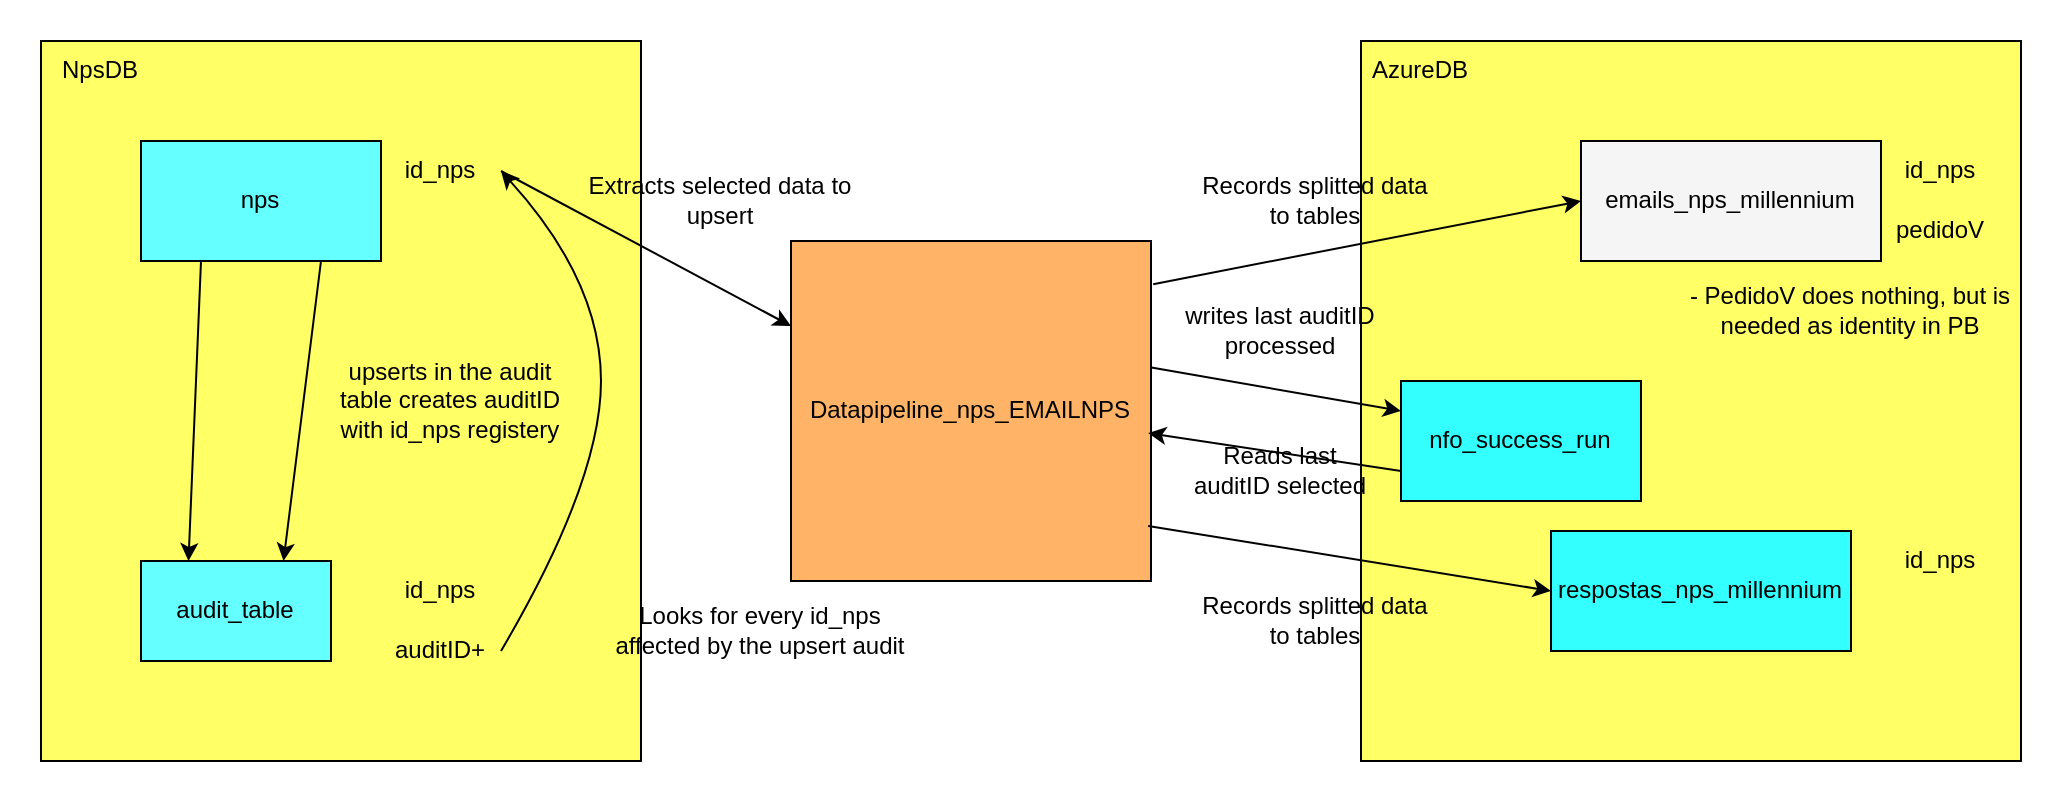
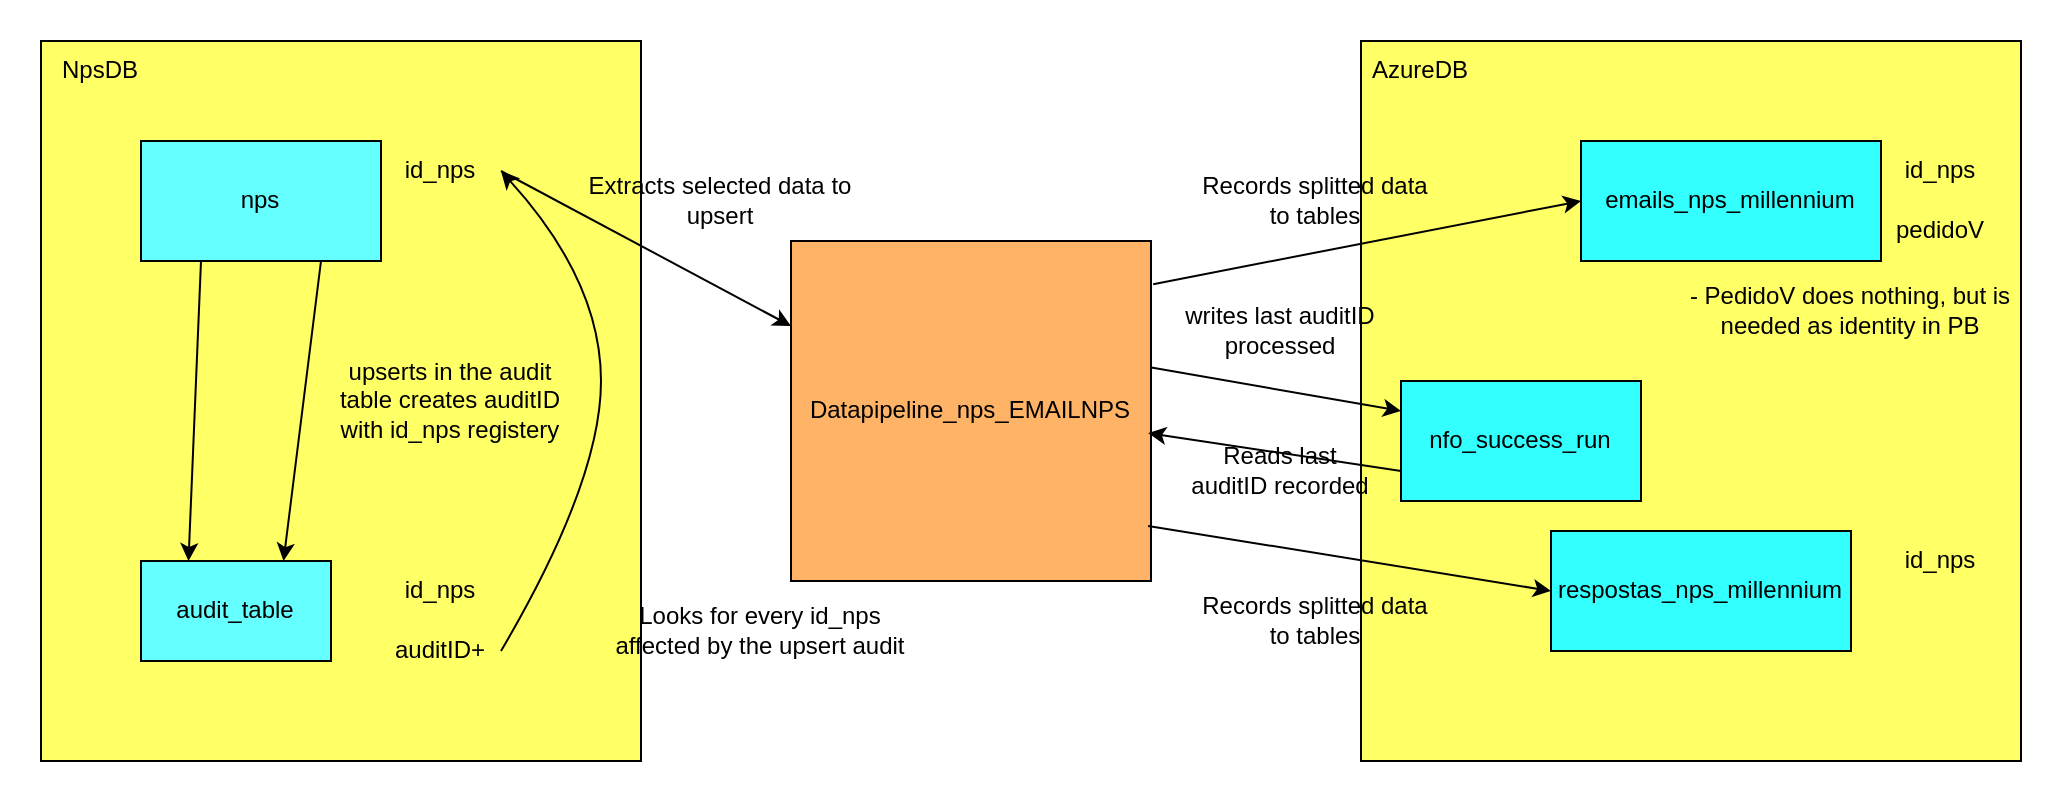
  <mxCell id="0" />
  <mxCell id="1" parent="0" />
  <mxCell id="2" value="" style="rounded=0;whiteSpace=wrap;html=1;fillColor=#FFFF66;" vertex="1" parent="1"><mxGeometry x="20" y="20" width="300" height="360" as="geometry" /></mxCell>
  <mxCell id="3" value="NpsDB" style="text;html=1;strokeColor=none;fillColor=none;align=center;verticalAlign=middle;whiteSpace=wrap;rounded=0;" vertex="1" parent="1"><mxGeometry x="20" y="20" width="60" height="30" as="geometry" /></mxCell>
  <mxCell id="4" value="nps" style="rounded=0;whiteSpace=wrap;html=1;fillColor=#66FFFF;" vertex="1" parent="1"><mxGeometry x="70" y="70" width="120" height="60" as="geometry" /></mxCell>
  <mxCell id="5" value="audit_table" style="rounded=0;whiteSpace=wrap;html=1;fillColor=#66FFFF;" vertex="1" parent="1"><mxGeometry x="70" y="280" width="95" height="50" as="geometry" /></mxCell>
  <mxCell id="6" value="" style="endArrow=classic;html=1;rounded=0;exitX=0.25;exitY=1;exitDx=0;exitDy=0;entryX=0.25;entryY=0;entryDx=0;entryDy=0;" edge="1" parent="1" source="4" target="5"><mxGeometry width="50" height="50" relative="1" as="geometry"><mxPoint x="220" y="210" as="sourcePoint" /><mxPoint x="270" y="160" as="targetPoint" /></mxGeometry></mxCell>
  <mxCell id="7" value="" style="endArrow=classic;html=1;rounded=0;exitX=0.75;exitY=1;exitDx=0;exitDy=0;entryX=0.75;entryY=0;entryDx=0;entryDy=0;" edge="1" parent="1" source="4" target="5"><mxGeometry width="50" height="50" relative="1" as="geometry"><mxPoint x="110" y="140" as="sourcePoint" /><mxPoint x="110" y="290" as="targetPoint" /></mxGeometry></mxCell>
  <mxCell id="8" value="id_nps" style="text;html=1;strokeColor=none;fillColor=none;align=center;verticalAlign=middle;whiteSpace=wrap;rounded=0;" vertex="1" parent="1"><mxGeometry x="190" y="70" width="60" height="30" as="geometry" /></mxCell>
  <mxCell id="9" value="id_nps" style="text;html=1;strokeColor=none;fillColor=none;align=center;verticalAlign=middle;whiteSpace=wrap;rounded=0;" vertex="1" parent="1"><mxGeometry x="190" y="280" width="60" height="30" as="geometry" /></mxCell>
  <mxCell id="10" value="upserts in the audit table creates auditID with id_nps registery" style="text;html=1;strokeColor=none;fillColor=none;align=center;verticalAlign=middle;whiteSpace=wrap;rounded=0;" vertex="1" parent="1"><mxGeometry x="160" y="170" width="130" height="60" as="geometry" /></mxCell>
  <mxCell id="11" value="auditID+" style="text;html=1;strokeColor=none;fillColor=none;align=center;verticalAlign=middle;whiteSpace=wrap;rounded=0;" vertex="1" parent="1"><mxGeometry x="190" y="310" width="60" height="30" as="geometry" /></mxCell>
  <mxCell id="12" value="" style="rounded=0;whiteSpace=wrap;html=1;fillColor=#FFFF66;" vertex="1" parent="1"><mxGeometry x="680" y="20" width="330" height="360" as="geometry" /></mxCell>
  <mxCell id="13" value="AzureDB" style="text;html=1;strokeColor=none;fillColor=none;align=center;verticalAlign=middle;whiteSpace=wrap;rounded=0;" vertex="1" parent="1"><mxGeometry x="680" y="20" width="60" height="30" as="geometry" /></mxCell>
  <mxCell id="14" value="nfo_success_run" style="rounded=0;whiteSpace=wrap;html=1;fillColor=#33FFFF;" vertex="1" parent="1"><mxGeometry x="700" y="190" width="120" height="60" as="geometry" /></mxCell>
  <mxCell id="15" value="Datapipeline_nps_EMAILNPS" style="rounded=0;whiteSpace=wrap;html=1;fillColor=#FFB366;" vertex="1" parent="1"><mxGeometry x="395" y="120" width="180" height="170" as="geometry" /></mxCell>
  <mxCell id="16" value="" style="endArrow=classic;html=1;rounded=0;exitX=0;exitY=0.75;exitDx=0;exitDy=0;entryX=0.992;entryY=0.565;entryDx=0;entryDy=0;entryPerimeter=0;" edge="1" parent="1" source="14" target="15"><mxGeometry width="50" height="50" relative="1" as="geometry"><mxPoint x="570" y="250" as="sourcePoint" /><mxPoint x="640" y="70" as="targetPoint" /></mxGeometry></mxCell>
- <mxCell id="17" value="Reads last auditID selected" style="text;html=1;strokeColor=none;fillColor=none;align=center;verticalAlign=middle;whiteSpace=wrap;rounded=0;" vertex="1" parent="1"><mxGeometry x="590" y="220" width="100" height="30" as="geometry" /></mxCell>
+ <mxCell id="17" value="Reads last auditID recorded" style="text;html=1;strokeColor=none;fillColor=none;align=center;verticalAlign=middle;whiteSpace=wrap;rounded=0;" vertex="1" parent="1"><mxGeometry x="590" y="220" width="100" height="30" as="geometry" /></mxCell>
  <mxCell id="18" value="writes last auditID processed" style="text;html=1;strokeColor=none;fillColor=none;align=center;verticalAlign=middle;whiteSpace=wrap;rounded=0;" vertex="1" parent="1"><mxGeometry x="590" y="150" width="100" height="30" as="geometry" /></mxCell>
  <mxCell id="19" value="" style="endArrow=classic;html=1;rounded=0;entryX=0;entryY=0.25;entryDx=0;entryDy=0;exitX=1.001;exitY=0.372;exitDx=0;exitDy=0;exitPerimeter=0;" edge="1" parent="1" source="15" target="14"><mxGeometry width="50" height="50" relative="1" as="geometry"><mxPoint x="580" y="230" as="sourcePoint" /><mxPoint x="710" y="225" as="targetPoint" /></mxGeometry></mxCell>
  <mxCell id="20" value="Looks for every id_nps affected by the upsert audit" style="text;html=1;strokeColor=none;fillColor=none;align=center;verticalAlign=middle;whiteSpace=wrap;rounded=0;" vertex="1" parent="1"><mxGeometry x="300" y="300" width="160" height="30" as="geometry" /></mxCell>
  <mxCell id="21" value="" style="curved=1;endArrow=classic;html=1;rounded=0;exitX=1;exitY=0.5;exitDx=0;exitDy=0;entryX=1;entryY=0.5;entryDx=0;entryDy=0;" edge="1" parent="1" source="11" target="8"><mxGeometry width="50" height="50" relative="1" as="geometry"><mxPoint x="440" y="250" as="sourcePoint" /><mxPoint x="490" y="200" as="targetPoint" /><Array as="points"><mxPoint x="300" y="240" /><mxPoint x="300" y="140" /></Array></mxGeometry></mxCell>
  <mxCell id="22" value="Extracts selected data to upsert" style="text;html=1;strokeColor=none;fillColor=none;align=center;verticalAlign=middle;whiteSpace=wrap;rounded=0;" vertex="1" parent="1"><mxGeometry x="280" y="85" width="160" height="30" as="geometry" /></mxCell>
  <mxCell id="23" value="" style="endArrow=classic;html=1;rounded=0;entryX=0;entryY=0.25;entryDx=0;entryDy=0;exitX=1;exitY=0.5;exitDx=0;exitDy=0;" edge="1" parent="1" source="8" target="15"><mxGeometry width="50" height="50" relative="1" as="geometry"><mxPoint x="450" y="80" as="sourcePoint" /><mxPoint x="580" y="85" as="targetPoint" /></mxGeometry></mxCell>
- <mxCell id="24" value="emails_nps_millennium" style="rounded=0;whiteSpace=wrap;html=1;fillColor=#f5f5f5;" vertex="1" parent="1"><mxGeometry x="790" y="70" width="150" height="60" as="geometry" /></mxCell>
+ <mxCell id="24" value="emails_nps_millennium" style="rounded=0;whiteSpace=wrap;html=1;fillColor=#33FFFF;" vertex="1" parent="1"><mxGeometry x="790" y="70" width="150" height="60" as="geometry" /></mxCell>
  <mxCell id="25" value="respostas_nps_millennium" style="rounded=0;whiteSpace=wrap;html=1;fillColor=#33FFFF;" vertex="1" parent="1"><mxGeometry x="775" y="265" width="150" height="60" as="geometry" /></mxCell>
  <mxCell id="26" value="" style="endArrow=classic;html=1;rounded=0;entryX=0;entryY=0.5;entryDx=0;entryDy=0;exitX=1.006;exitY=0.127;exitDx=0;exitDy=0;exitPerimeter=0;" edge="1" parent="1" source="15" target="24"><mxGeometry width="50" height="50" relative="1" as="geometry"><mxPoint x="260" y="95" as="sourcePoint" /><mxPoint x="405" y="173" as="targetPoint" /></mxGeometry></mxCell>
  <mxCell id="27" value="" style="endArrow=classic;html=1;rounded=0;entryX=0;entryY=0.5;entryDx=0;entryDy=0;exitX=0.992;exitY=0.838;exitDx=0;exitDy=0;exitPerimeter=0;" edge="1" parent="1" source="15" target="25"><mxGeometry width="50" height="50" relative="1" as="geometry"><mxPoint x="586" y="300" as="sourcePoint" /><mxPoint x="800" y="258" as="targetPoint" /></mxGeometry></mxCell>
  <mxCell id="28" value="id_nps" style="text;html=1;strokeColor=none;fillColor=none;align=center;verticalAlign=middle;whiteSpace=wrap;rounded=0;" vertex="1" parent="1"><mxGeometry x="940" y="70" width="60" height="30" as="geometry" /></mxCell>
  <mxCell id="29" value="id_nps" style="text;html=1;strokeColor=none;fillColor=none;align=center;verticalAlign=middle;whiteSpace=wrap;rounded=0;" vertex="1" parent="1"><mxGeometry x="940" y="265" width="60" height="30" as="geometry" /></mxCell>
  <mxCell id="30" value="Records splitted data to tables" style="text;html=1;strokeColor=none;fillColor=none;align=center;verticalAlign=middle;whiteSpace=wrap;rounded=0;" vertex="1" parent="1"><mxGeometry x="600" y="85" width="115" height="30" as="geometry" /></mxCell>
  <mxCell id="31" value="Records splitted data to tables" style="text;html=1;strokeColor=none;fillColor=none;align=center;verticalAlign=middle;whiteSpace=wrap;rounded=0;" vertex="1" parent="1"><mxGeometry x="600" y="295" width="115" height="30" as="geometry" /></mxCell>
  <mxCell id="32" value="pedidoV" style="text;html=1;strokeColor=none;fillColor=none;align=center;verticalAlign=middle;whiteSpace=wrap;rounded=0;" vertex="1" parent="1"><mxGeometry x="940" y="100" width="60" height="30" as="geometry" /></mxCell>
  <mxCell id="33" value="- PedidoV does nothing, but is needed as identity in PB" style="text;html=1;strokeColor=none;fillColor=none;align=center;verticalAlign=middle;whiteSpace=wrap;rounded=0;" vertex="1" parent="1"><mxGeometry x="840" y="140" width="170" height="30" as="geometry" /></mxCell>
